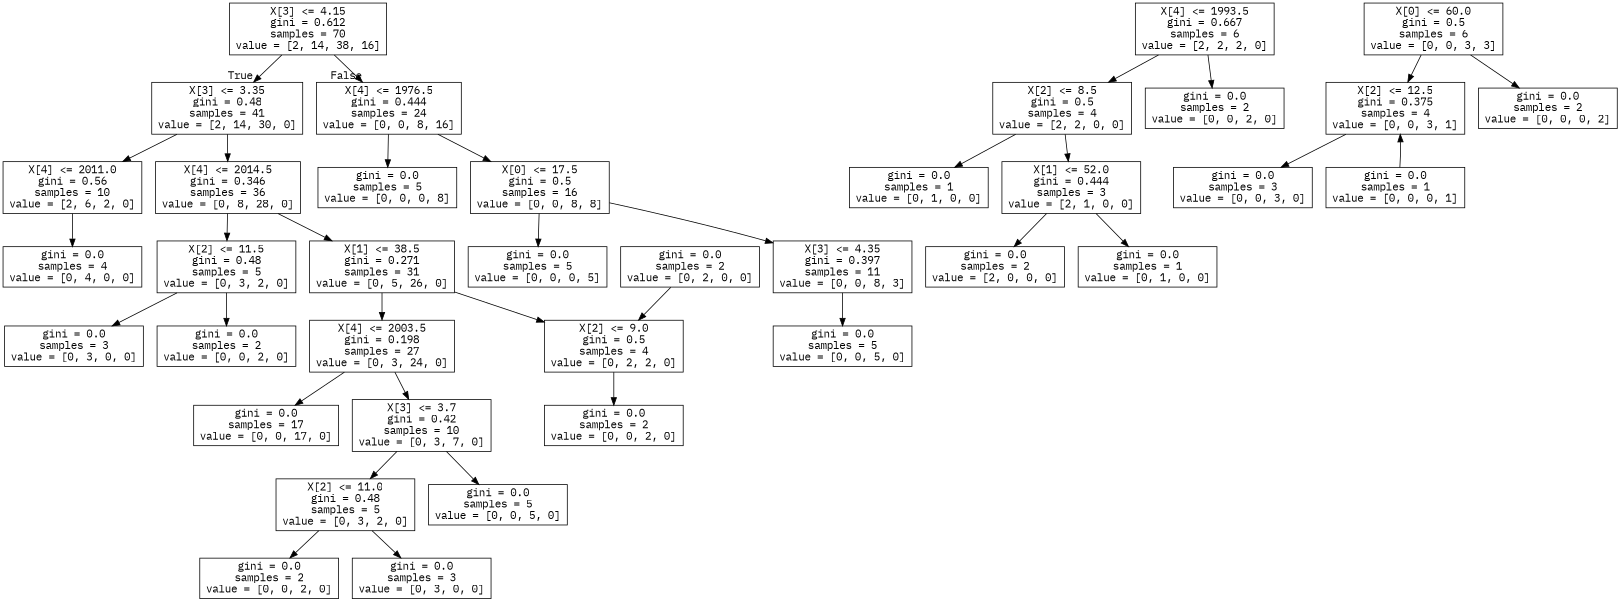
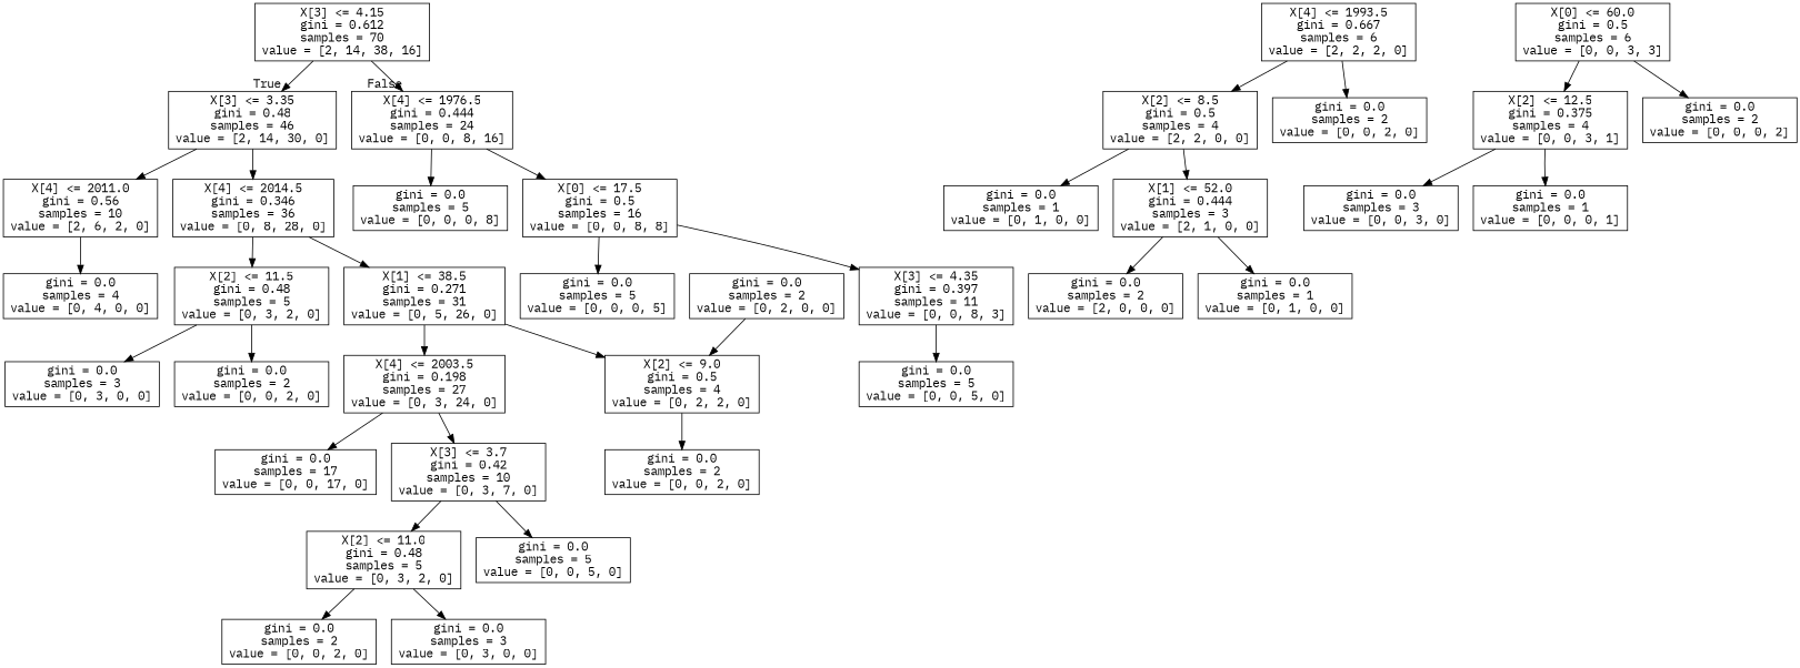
  digraph {
    fontname="IBM Plex Mono"
    node [fontname="IBM Plex Mono" shape=box]
    edge [fontname="IBM Plex Mono"]
    n1 [label="X[3] <= 4.15\ngini = 0.612\nsamples = 70\nvalue = [2, 14, 38, 16]"]
-   n2 [label="X[3] <= 3.35\ngini = 0.48\nsamples = 41\nvalue = [2, 14, 30, 0]"]
+   n2 [label="X[3] <= 3.35\ngini = 0.48\nsamples = 46\nvalue = [2, 14, 30, 0]"]
    n3 [label="X[4] <= 1976.5\ngini = 0.444\nsamples = 24\nvalue = [0, 0, 8, 16]"]
    n4 [label="X[4] <= 2011.0\ngini = 0.56\nsamples = 10\nvalue = [2, 6, 2, 0]"]
    n5 [label="X[4] <= 2014.5\ngini = 0.346\nsamples = 36\nvalue = [0, 8, 28, 0]"]
    n6 [label="gini = 0.0\nsamples = 5\nvalue = [0, 0, 0, 8]"]
    n7 [label="X[0] <= 17.5\ngini = 0.5\nsamples = 16\nvalue = [0, 0, 8, 8]"]
    n8 [label="gini = 0.0\nsamples = 4\nvalue = [0, 4, 0, 0]"]
    n9 [label="X[1] <= 38.5\ngini = 0.271\nsamples = 31\nvalue = [0, 5, 26, 0]"]
    n10 [label="X[2] <= 11.5\ngini = 0.48\nsamples = 5\nvalue = [0, 3, 2, 0]"]
    n11 [label="X[4] <= 1993.5\ngini = 0.667\nsamples = 6\nvalue = [2, 2, 2, 0]"]
    n12 [label="X[2] <= 8.5\ngini = 0.5\nsamples = 4\nvalue = [2, 2, 0, 0]"]
    n13 [label="gini = 0.0\nsamples = 2\nvalue = [0, 0, 2, 0]"]
    n14 [label="gini = 0.0\nsamples = 1\nvalue = [0, 1, 0, 0]"]
    n15 [label="X[1] <= 52.0\ngini = 0.444\nsamples = 3\nvalue = [2, 1, 0, 0]"]
    n16 [label="gini = 0.0\nsamples = 2\nvalue = [2, 0, 0, 0]"]
    n17 [label="gini = 0.0\nsamples = 1\nvalue = [0, 1, 0, 0]"]
    n18 [label="X[2] <= 9.0\ngini = 0.5\nsamples = 4\nvalue = [0, 2, 2, 0]"]
    n19 [label="X[4] <= 2003.5\ngini = 0.198\nsamples = 27\nvalue = [0, 3, 24, 0]"]
    n20 [label="gini = 0.0\nsamples = 3\nvalue = [0, 3, 0, 0]"]
    n21 [label="gini = 0.0\nsamples = 2\nvalue = [0, 0, 2, 0]"]
    n22 [label="gini = 0.0\nsamples = 2\nvalue = [0, 0, 2, 0]"]
    n23 [label="gini = 0.0\nsamples = 17\nvalue = [0, 0, 17, 0]"]
    n24 [label="X[3] <= 3.7\ngini = 0.42\nsamples = 10\nvalue = [0, 3, 7, 0]"]
    n25 [label="gini = 0.0\nsamples = 2\nvalue = [0, 2, 0, 0]"]
    n26 [label="X[2] <= 11.0\ngini = 0.48\nsamples = 5\nvalue = [0, 3, 2, 0]"]
    n27 [label="gini = 0.0\nsamples = 5\nvalue = [0, 0, 5, 0]"]
    n28 [label="gini = 0.0\nsamples = 2\nvalue = [0, 0, 2, 0]"]
    n29 [label="gini = 0.0\nsamples = 3\nvalue = [0, 3, 0, 0]"]
    n30 [label="gini = 0.0\nsamples = 5\nvalue = [0, 0, 0, 5]"]
    n31 [label="X[3] <= 4.35\ngini = 0.397\nsamples = 11\nvalue = [0, 0, 8, 3]"]
    n32 [label="gini = 0.0\nsamples = 5\nvalue = [0, 0, 5, 0]"]
    n33 [label="X[0] <= 60.0\ngini = 0.5\nsamples = 6\nvalue = [0, 0, 3, 3]"]
    n34 [label="X[2] <= 12.5\ngini = 0.375\nsamples = 4\nvalue = [0, 0, 3, 1]"]
    n35 [label="gini = 0.0\nsamples = 2\nvalue = [0, 0, 0, 2]"]
    n36 [label="gini = 0.0\nsamples = 3\nvalue = [0, 0, 3, 0]"]
    n37 [label="gini = 0.0\nsamples = 1\nvalue = [0, 0, 0, 1]"]
    n1 -> n2 [headlabel=True labelangle=45 labeldistance=2.5]
    n1 -> n3 [headlabel=False labelangle=-45 labeldistance=2.5]
    n2 -> n4
    n2 -> n5
    n3 -> n6
    n3 -> n7
    n4 -> n8
    n5 -> n9
    n5 -> n10
    n7 -> n30
    n7 -> n31
    n9 -> n18
    n9 -> n19
    n10 -> n20
    n10 -> n21
    n11 -> n12
    n11 -> n13
    n12 -> n14
    n12 -> n15
    n15 -> n16
    n15 -> n17
    n18 -> n22
    n19 -> n23
    n19 -> n24
    n24 -> n26
    n24 -> n27
    n25 -> n18
    n26 -> n28
    n26 -> n29
    n31 -> n32
    n33 -> n34
    n33 -> n35
    n34 -> n36
-   n37 -> n34
+   n34 -> n37
  }
